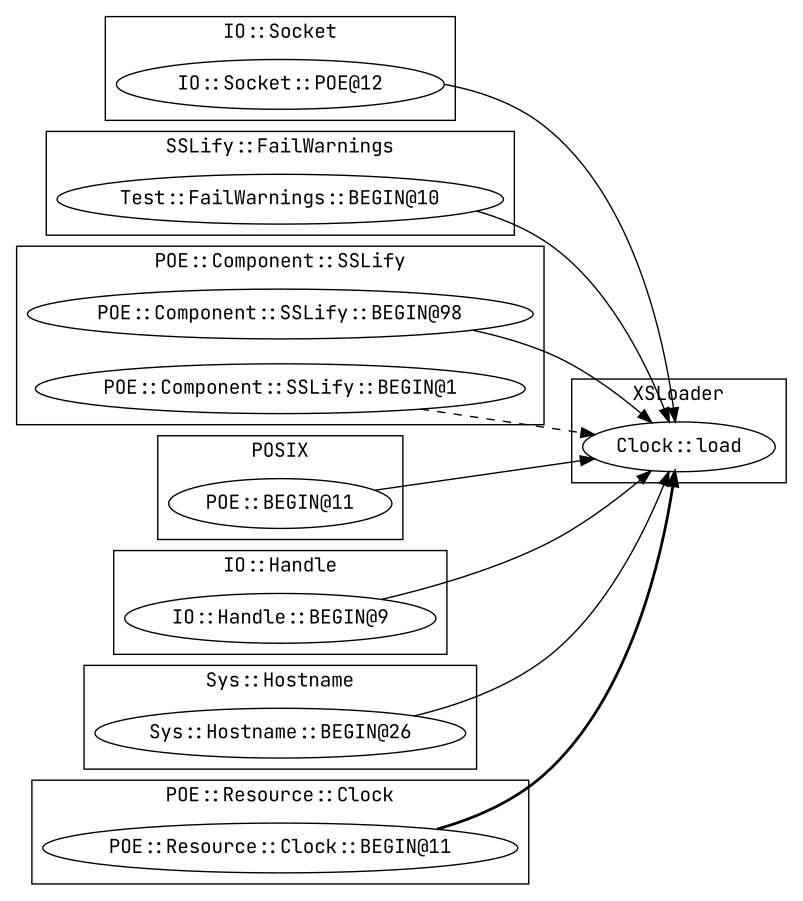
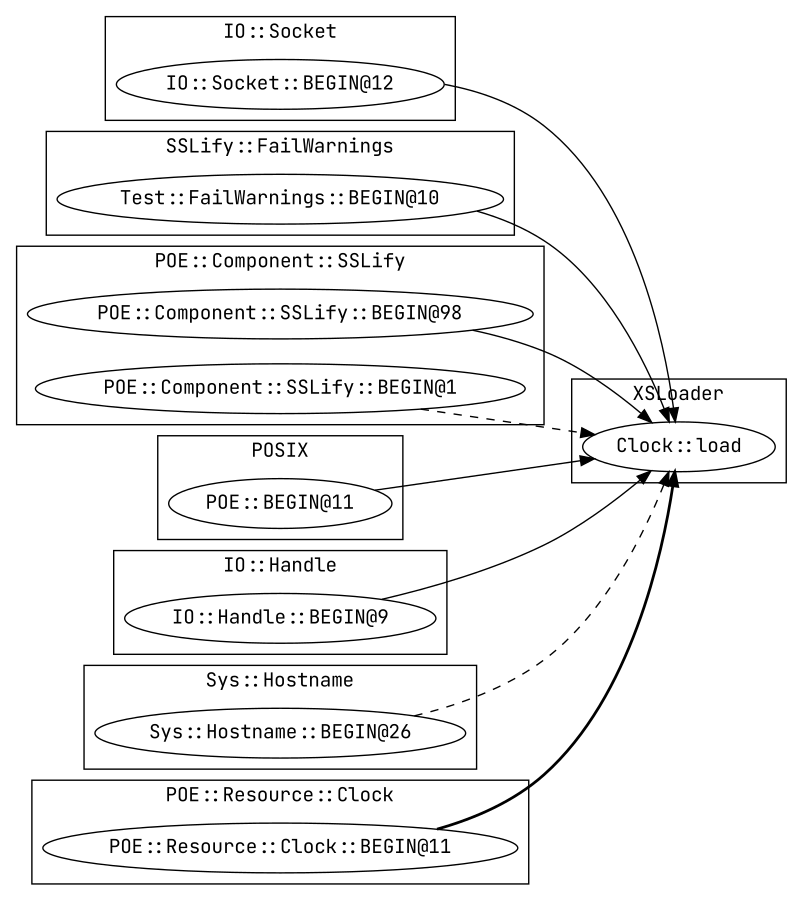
  digraph {
    fontname="JetBrains Mono"
    rankdir=LR
    node [fontname="JetBrains Mono"]
    edge [fontname="JetBrains Mono" style=solid]
-   "IO::Socket::BEGIN@12" [label="IO::Socket::POE@12"]
+   "IO::Socket::BEGIN@12"
    n2 [label="Clock::load"]
    "Test::FailWarnings::BEGIN@10"
    "POE::Component::SSLify::BEGIN@98"
    "POE::Component::SSLify::BEGIN@1"
    n6 [label="POE::BEGIN@11"]
    "IO::Handle::BEGIN@9"
    n8 [label="Sys::Hostname::BEGIN@26"]
    "POE::Resource::Clock::BEGIN@11"
    subgraph cluster_1 {
      label="IO::Socket"
      "IO::Socket::BEGIN@12"
    }
    subgraph cluster_2 {
      label=XSLoader
      n2
    }
    subgraph cluster_3 {
      label="SSLify::FailWarnings"
      "Test::FailWarnings::BEGIN@10"
    }
    subgraph cluster_4 {
      label="POE::Component::SSLify"
      "POE::Component::SSLify::BEGIN@98"
      "POE::Component::SSLify::BEGIN@1"
    }
    subgraph cluster_5 {
      label=POSIX
      n6
    }
    subgraph cluster_6 {
      label="IO::Handle"
      "IO::Handle::BEGIN@9"
    }
    subgraph cluster_7 {
      label="Sys::Hostname"
      n8
    }
    subgraph cluster_8 {
      label="POE::Resource::Clock"
      "POE::Resource::Clock::BEGIN@11"
    }
    "IO::Socket::BEGIN@12" -> n2
    "Test::FailWarnings::BEGIN@10" -> n2
    "POE::Component::SSLify::BEGIN@98" -> n2
    "POE::Component::SSLify::BEGIN@1" -> n2 [style=dashed]
    n6 -> n2
    "IO::Handle::BEGIN@9" -> n2
-   n8 -> n2
+   n8 -> n2 [style=dashed]
    "POE::Resource::Clock::BEGIN@11" -> n2 [style=bold]
  }
